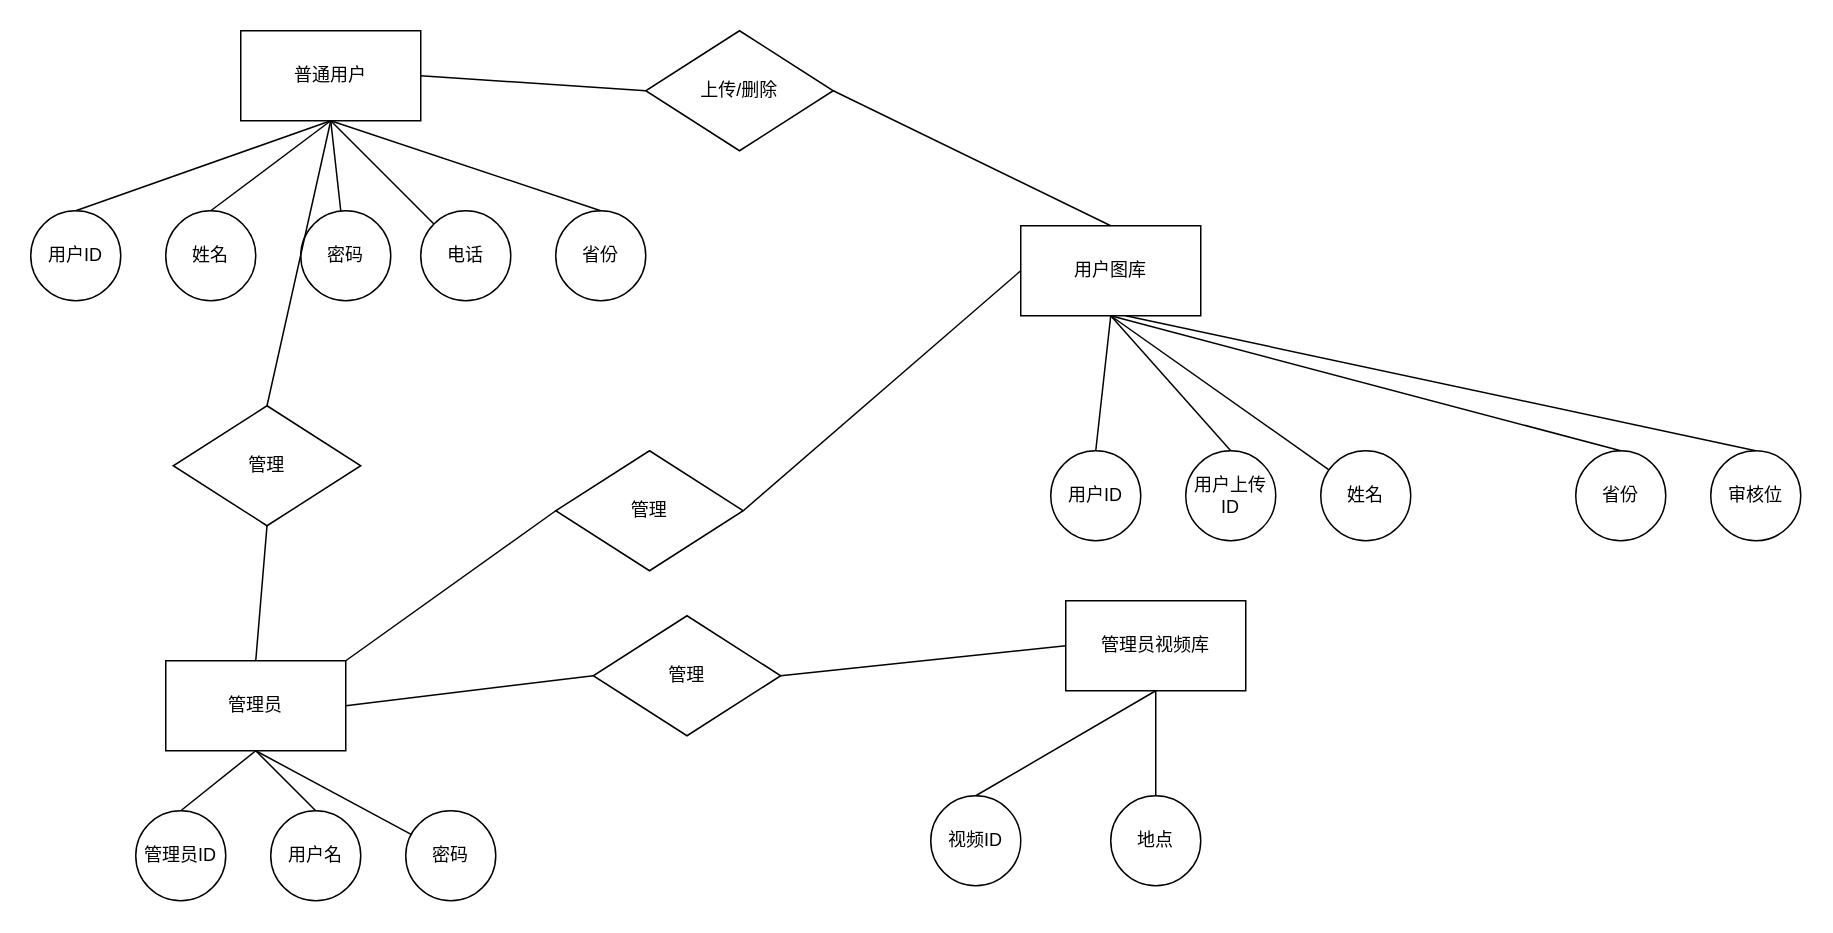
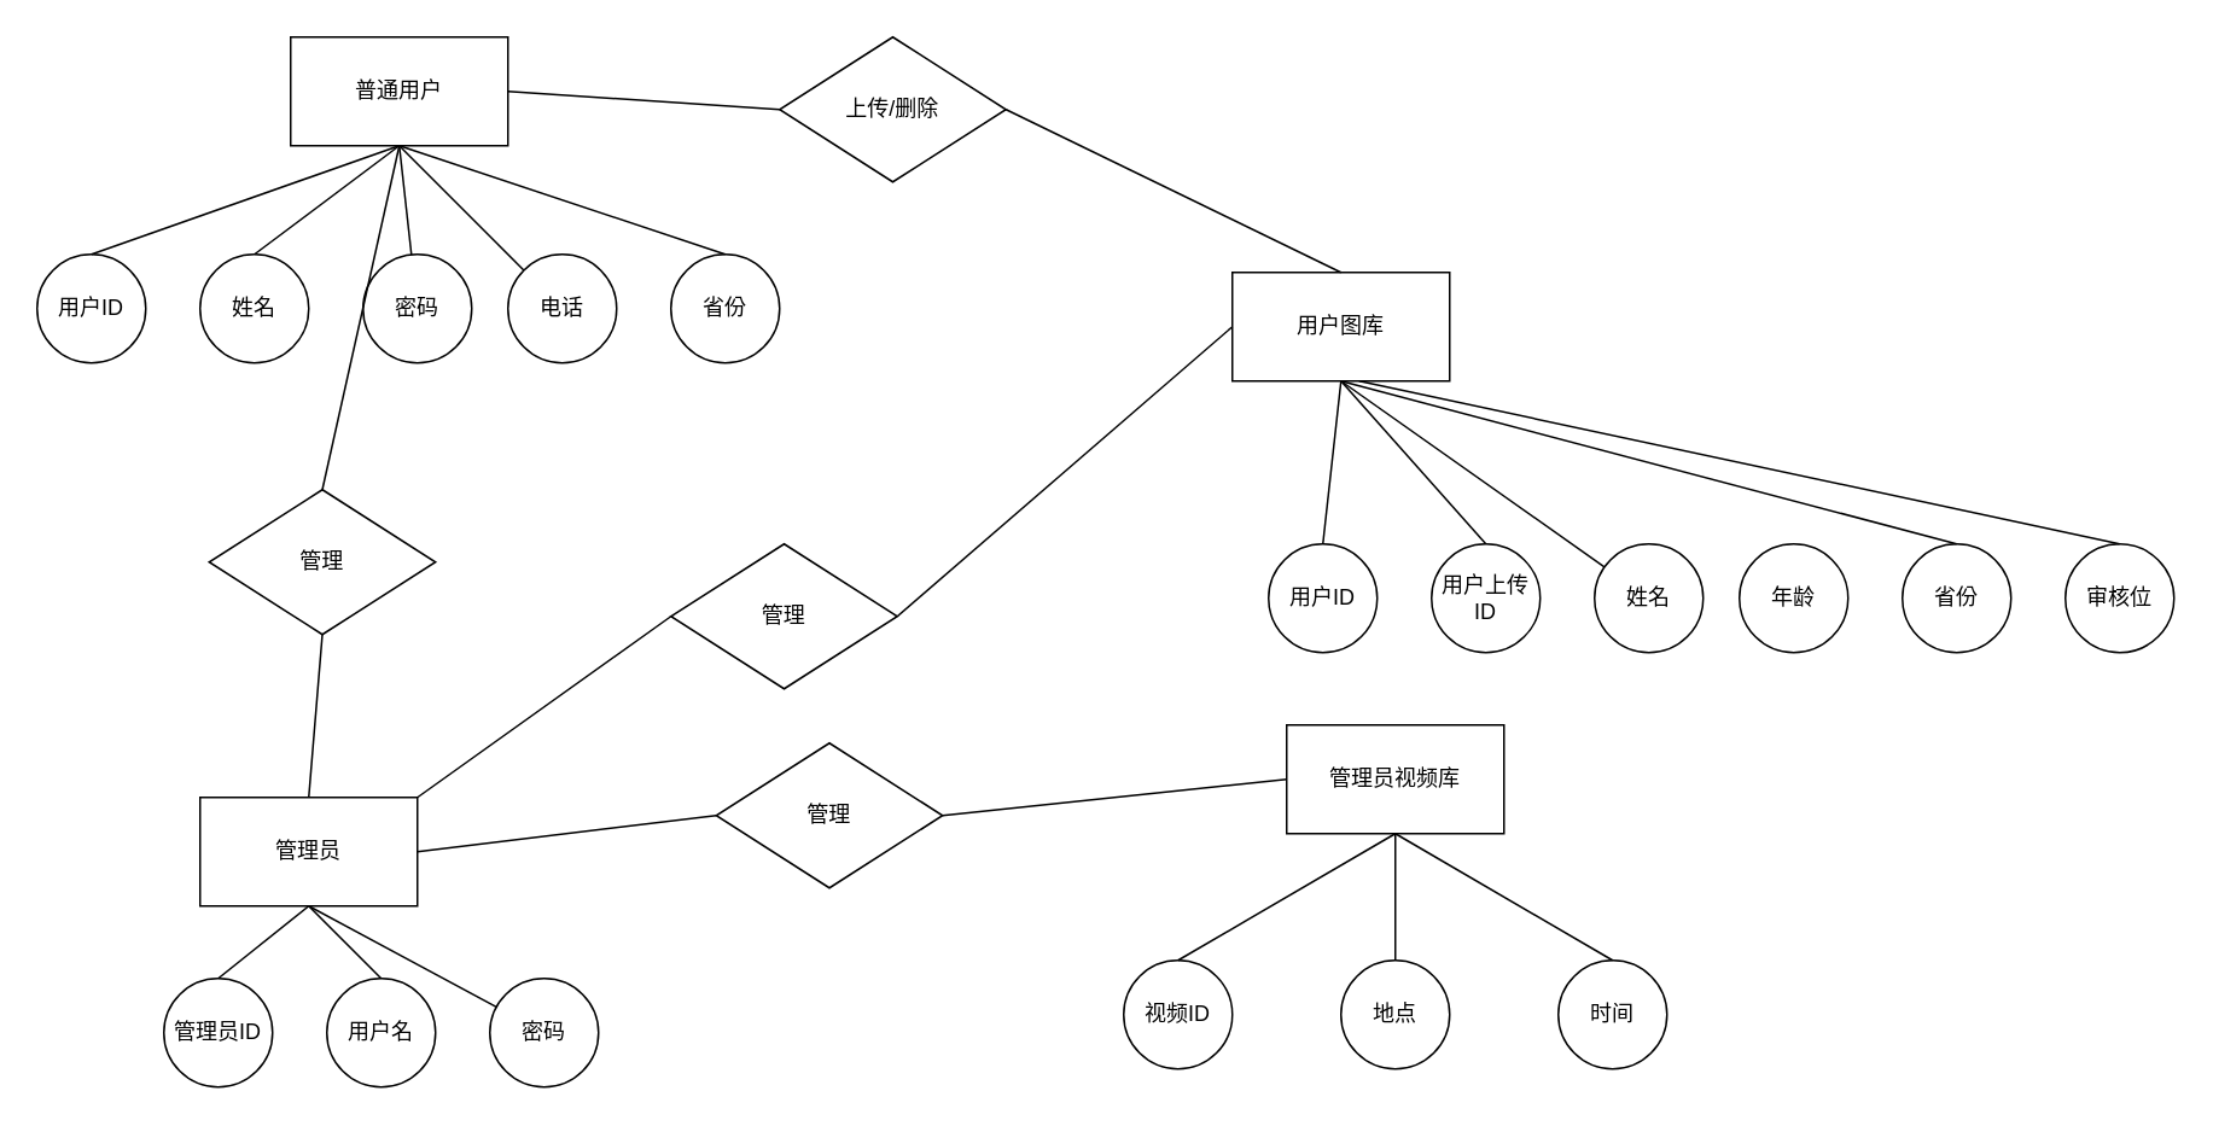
  <mxCell id="0" />
  <mxCell id="1" parent="0" />
  <mxCell id="2" value="普通用户" style="rounded=0;whiteSpace=wrap;html=1;" parent="1" vertex="1"><mxGeometry x="160" y="20" width="120" height="60" as="geometry" /></mxCell>
  <mxCell id="3" value="用户ID" style="ellipse;whiteSpace=wrap;html=1;" parent="1" vertex="1"><mxGeometry x="20" y="140" width="60" height="60" as="geometry" /></mxCell>
  <mxCell id="4" value="姓名" style="ellipse;whiteSpace=wrap;html=1;" parent="1" vertex="1"><mxGeometry x="110" y="140" width="60" height="60" as="geometry" /></mxCell>
  <mxCell id="5" value="密码" style="ellipse;whiteSpace=wrap;html=1;" parent="1" vertex="1"><mxGeometry x="200" y="140" width="60" height="60" as="geometry" /></mxCell>
  <mxCell id="6" value="电话" style="ellipse;whiteSpace=wrap;html=1;" parent="1" vertex="1"><mxGeometry x="280" y="140" width="60" height="60" as="geometry" /></mxCell>
  <mxCell id="7" value="省份" style="ellipse;whiteSpace=wrap;html=1;" parent="1" vertex="1"><mxGeometry x="370" y="140" width="60" height="60" as="geometry" /></mxCell>
  <mxCell id="8" value="" style="endArrow=none;html=1;rounded=0;exitX=0.5;exitY=0;exitDx=0;exitDy=0;entryX=0.5;entryY=1;entryDx=0;entryDy=0;" parent="1" source="3" target="2" edge="1"><mxGeometry width="50" height="50" relative="1" as="geometry"><mxPoint x="360" y="220" as="sourcePoint" /><mxPoint x="410" y="170" as="targetPoint" /></mxGeometry></mxCell>
  <mxCell id="9" value="" style="endArrow=none;html=1;rounded=0;exitX=0.5;exitY=0;exitDx=0;exitDy=0;entryX=0.5;entryY=1;entryDx=0;entryDy=0;" parent="1" source="4" target="2" edge="1"><mxGeometry width="50" height="50" relative="1" as="geometry"><mxPoint x="60" y="150" as="sourcePoint" /><mxPoint x="230" y="90" as="targetPoint" /></mxGeometry></mxCell>
  <mxCell id="10" value="" style="endArrow=none;html=1;rounded=0;entryX=0.5;entryY=1;entryDx=0;entryDy=0;" parent="1" source="5" target="2" edge="1"><mxGeometry width="50" height="50" relative="1" as="geometry"><mxPoint x="70" y="160" as="sourcePoint" /><mxPoint x="240" y="100" as="targetPoint" /></mxGeometry></mxCell>
  <mxCell id="11" value="" style="endArrow=none;html=1;rounded=0;entryX=0.5;entryY=1;entryDx=0;entryDy=0;" parent="1" source="6" target="2" edge="1"><mxGeometry width="50" height="50" relative="1" as="geometry"><mxPoint x="80" y="170" as="sourcePoint" /><mxPoint x="250" y="110" as="targetPoint" /></mxGeometry></mxCell>
  <mxCell id="12" value="" style="endArrow=none;html=1;rounded=0;exitX=0.5;exitY=0;exitDx=0;exitDy=0;entryX=0.5;entryY=1;entryDx=0;entryDy=0;" parent="1" source="7" target="2" edge="1"><mxGeometry width="50" height="50" relative="1" as="geometry"><mxPoint x="90" y="180" as="sourcePoint" /><mxPoint x="260" y="120" as="targetPoint" /></mxGeometry></mxCell>
  <mxCell id="13" value="用户图库" style="rounded=0;whiteSpace=wrap;html=1;" parent="1" vertex="1"><mxGeometry x="680" y="150" width="120" height="60" as="geometry" /></mxCell>
  <mxCell id="14" value="用户ID" style="ellipse;whiteSpace=wrap;html=1;" parent="1" vertex="1"><mxGeometry x="700" y="300" width="60" height="60" as="geometry" /></mxCell>
  <mxCell id="15" value="用户上传ID" style="ellipse;whiteSpace=wrap;html=1;" parent="1" vertex="1"><mxGeometry x="790" y="300" width="60" height="60" as="geometry" /></mxCell>
  <mxCell id="16" value="姓名" style="ellipse;whiteSpace=wrap;html=1;" parent="1" vertex="1"><mxGeometry x="880" y="300" width="60" height="60" as="geometry" /></mxCell>
+ <mxCell id="17" value="年龄" style="ellipse;whiteSpace=wrap;html=1;" parent="1" vertex="1"><mxGeometry x="960" y="300" width="60" height="60" as="geometry" /></mxCell>
  <mxCell id="18" value="省份" style="ellipse;whiteSpace=wrap;html=1;" parent="1" vertex="1"><mxGeometry x="1050" y="300" width="60" height="60" as="geometry" /></mxCell>
  <mxCell id="19" value="" style="endArrow=none;html=1;rounded=0;exitX=0.5;exitY=0;exitDx=0;exitDy=0;entryX=0.5;entryY=1;entryDx=0;entryDy=0;" parent="1" source="14" target="13" edge="1"><mxGeometry width="50" height="50" relative="1" as="geometry"><mxPoint x="1040" y="380" as="sourcePoint" /><mxPoint x="1090" y="330" as="targetPoint" /></mxGeometry></mxCell>
  <mxCell id="20" value="" style="endArrow=none;html=1;rounded=0;exitX=0.5;exitY=0;exitDx=0;exitDy=0;entryX=0.5;entryY=1;entryDx=0;entryDy=0;" parent="1" source="15" target="13" edge="1"><mxGeometry width="50" height="50" relative="1" as="geometry"><mxPoint x="740" y="310" as="sourcePoint" /><mxPoint x="910" y="250" as="targetPoint" /></mxGeometry></mxCell>
  <mxCell id="21" value="" style="endArrow=none;html=1;rounded=0;entryX=0.5;entryY=1;entryDx=0;entryDy=0;" parent="1" source="16" target="13" edge="1"><mxGeometry width="50" height="50" relative="1" as="geometry"><mxPoint x="750" y="320" as="sourcePoint" /><mxPoint x="920" y="260" as="targetPoint" /></mxGeometry></mxCell>
  <mxCell id="22" value="" style="endArrow=none;html=1;rounded=0;exitX=0.5;exitY=0;exitDx=0;exitDy=0;entryX=0.5;entryY=1;entryDx=0;entryDy=0;" parent="1" source="18" target="13" edge="1"><mxGeometry width="50" height="50" relative="1" as="geometry"><mxPoint x="770" y="340" as="sourcePoint" /><mxPoint x="940" y="280" as="targetPoint" /></mxGeometry></mxCell>
  <mxCell id="23" value="管理员" style="rounded=0;whiteSpace=wrap;html=1;" parent="1" vertex="1"><mxGeometry x="110" y="440" width="120" height="60" as="geometry" /></mxCell>
  <mxCell id="24" value="管理员ID" style="ellipse;whiteSpace=wrap;html=1;" parent="1" vertex="1"><mxGeometry x="90" y="540" width="60" height="60" as="geometry" /></mxCell>
  <mxCell id="25" value="用户名" style="ellipse;whiteSpace=wrap;html=1;" parent="1" vertex="1"><mxGeometry x="180" y="540" width="60" height="60" as="geometry" /></mxCell>
  <mxCell id="26" value="密码" style="ellipse;whiteSpace=wrap;html=1;" parent="1" vertex="1"><mxGeometry x="270" y="540" width="60" height="60" as="geometry" /></mxCell>
  <mxCell id="27" value="" style="endArrow=none;html=1;rounded=0;exitX=0.5;exitY=0;exitDx=0;exitDy=0;entryX=0.5;entryY=1;entryDx=0;entryDy=0;" parent="1" source="24" target="23" edge="1"><mxGeometry width="50" height="50" relative="1" as="geometry"><mxPoint x="350" y="620" as="sourcePoint" /><mxPoint x="400" y="570" as="targetPoint" /></mxGeometry></mxCell>
  <mxCell id="28" value="" style="endArrow=none;html=1;rounded=0;exitX=0.5;exitY=0;exitDx=0;exitDy=0;entryX=0.5;entryY=1;entryDx=0;entryDy=0;" parent="1" source="25" target="23" edge="1"><mxGeometry width="50" height="50" relative="1" as="geometry"><mxPoint x="50" y="550" as="sourcePoint" /><mxPoint x="220" y="490" as="targetPoint" /></mxGeometry></mxCell>
  <mxCell id="29" value="" style="endArrow=none;html=1;rounded=0;entryX=0.5;entryY=1;entryDx=0;entryDy=0;" parent="1" source="26" target="23" edge="1"><mxGeometry width="50" height="50" relative="1" as="geometry"><mxPoint x="60" y="560" as="sourcePoint" /><mxPoint x="230" y="500" as="targetPoint" /></mxGeometry></mxCell>
  <mxCell id="30" value="管理员视频库" style="rounded=0;whiteSpace=wrap;html=1;" parent="1" vertex="1"><mxGeometry x="710" y="400" width="120" height="60" as="geometry" /></mxCell>
  <mxCell id="31" value="视频ID" style="ellipse;whiteSpace=wrap;html=1;" parent="1" vertex="1"><mxGeometry x="620" y="530" width="60" height="60" as="geometry" /></mxCell>
  <mxCell id="32" value="地点" style="ellipse;whiteSpace=wrap;html=1;" parent="1" vertex="1"><mxGeometry x="740" y="530" width="60" height="60" as="geometry" /></mxCell>
+ <mxCell id="33" value="时间" style="ellipse;whiteSpace=wrap;html=1;" parent="1" vertex="1"><mxGeometry x="860" y="530" width="60" height="60" as="geometry" /></mxCell>
  <mxCell id="34" value="" style="endArrow=none;html=1;rounded=0;exitX=0.5;exitY=0;exitDx=0;exitDy=0;entryX=0.5;entryY=1;entryDx=0;entryDy=0;" parent="1" source="31" target="30" edge="1"><mxGeometry width="50" height="50" relative="1" as="geometry"><mxPoint x="910" y="600" as="sourcePoint" /><mxPoint x="960" y="550" as="targetPoint" /></mxGeometry></mxCell>
  <mxCell id="35" value="" style="endArrow=none;html=1;rounded=0;entryX=0.5;entryY=1;entryDx=0;entryDy=0;" parent="1" source="32" target="30" edge="1"><mxGeometry width="50" height="50" relative="1" as="geometry"><mxPoint x="630" y="550" as="sourcePoint" /><mxPoint x="800" y="490" as="targetPoint" /></mxGeometry></mxCell>
+ <mxCell id="36" value="" style="endArrow=none;html=1;rounded=0;exitX=0.5;exitY=0;exitDx=0;exitDy=0;entryX=0.5;entryY=1;entryDx=0;entryDy=0;" parent="1" source="33" target="30" edge="1"><mxGeometry width="50" height="50" relative="1" as="geometry"><mxPoint x="640" y="560" as="sourcePoint" /><mxPoint x="810" y="500" as="targetPoint" /></mxGeometry></mxCell>
  <mxCell id="37" value="管理" style="rhombus;whiteSpace=wrap;html=1;" parent="1" vertex="1"><mxGeometry x="115" y="270" width="125" height="80" as="geometry" /></mxCell>
  <mxCell id="38" value="" style="endArrow=none;html=1;rounded=0;exitX=0.5;exitY=0;exitDx=0;exitDy=0;" parent="1" source="37" edge="1"><mxGeometry width="50" height="50" relative="1" as="geometry"><mxPoint x="360" y="330" as="sourcePoint" /><mxPoint x="220" y="80" as="targetPoint" /></mxGeometry></mxCell>
  <mxCell id="39" value="" style="endArrow=none;html=1;rounded=0;exitX=0.5;exitY=1;exitDx=0;exitDy=0;entryX=0.5;entryY=0;entryDx=0;entryDy=0;" parent="1" source="37" target="23" edge="1"><mxGeometry width="50" height="50" relative="1" as="geometry"><mxPoint x="183" y="240" as="sourcePoint" /><mxPoint x="230" y="90" as="targetPoint" /></mxGeometry></mxCell>
  <mxCell id="40" value="管理" style="rhombus;whiteSpace=wrap;html=1;" parent="1" vertex="1"><mxGeometry x="395" y="410" width="125" height="80" as="geometry" /></mxCell>
  <mxCell id="41" value="" style="endArrow=none;html=1;rounded=0;exitX=1;exitY=0.5;exitDx=0;exitDy=0;entryX=0;entryY=0.5;entryDx=0;entryDy=0;" parent="1" source="23" target="40" edge="1"><mxGeometry width="50" height="50" relative="1" as="geometry"><mxPoint x="183" y="320" as="sourcePoint" /><mxPoint x="240" y="360" as="targetPoint" /></mxGeometry></mxCell>
  <mxCell id="42" value="" style="endArrow=none;html=1;rounded=0;exitX=1;exitY=0.5;exitDx=0;exitDy=0;entryX=0;entryY=0.5;entryDx=0;entryDy=0;" parent="1" source="40" target="30" edge="1"><mxGeometry width="50" height="50" relative="1" as="geometry"><mxPoint x="193" y="330" as="sourcePoint" /><mxPoint x="250" y="370" as="targetPoint" /></mxGeometry></mxCell>
  <mxCell id="43" value="管理" style="rhombus;whiteSpace=wrap;html=1;" parent="1" vertex="1"><mxGeometry x="370" y="300" width="125" height="80" as="geometry" /></mxCell>
  <mxCell id="44" value="" style="endArrow=none;html=1;rounded=0;exitX=1;exitY=0;exitDx=0;exitDy=0;entryX=0;entryY=0.5;entryDx=0;entryDy=0;" parent="1" source="23" target="43" edge="1"><mxGeometry width="50" height="50" relative="1" as="geometry"><mxPoint x="300" y="390" as="sourcePoint" /><mxPoint x="425" y="370" as="targetPoint" /></mxGeometry></mxCell>
  <mxCell id="45" value="" style="endArrow=none;html=1;rounded=0;exitX=0;exitY=0.5;exitDx=0;exitDy=0;entryX=1;entryY=0.5;entryDx=0;entryDy=0;" parent="1" source="13" target="43" edge="1"><mxGeometry width="50" height="50" relative="1" as="geometry"><mxPoint x="300" y="360" as="sourcePoint" /><mxPoint x="380" y="270" as="targetPoint" /></mxGeometry></mxCell>
  <mxCell id="46" value="上传/删除" style="rhombus;whiteSpace=wrap;html=1;" parent="1" vertex="1"><mxGeometry x="430" y="20" width="125" height="80" as="geometry" /></mxCell>
  <mxCell id="47" value="" style="endArrow=none;html=1;rounded=0;exitX=0;exitY=0.5;exitDx=0;exitDy=0;entryX=1;entryY=0.5;entryDx=0;entryDy=0;" parent="1" source="46" target="2" edge="1"><mxGeometry width="50" height="50" relative="1" as="geometry"><mxPoint x="690" y="190" as="sourcePoint" /><mxPoint x="505" y="350" as="targetPoint" /></mxGeometry></mxCell>
  <mxCell id="48" value="" style="endArrow=none;html=1;rounded=0;exitX=0.5;exitY=0;exitDx=0;exitDy=0;entryX=1;entryY=0.5;entryDx=0;entryDy=0;" parent="1" source="13" target="46" edge="1"><mxGeometry width="50" height="50" relative="1" as="geometry"><mxPoint x="440" y="70" as="sourcePoint" /><mxPoint x="290" y="60" as="targetPoint" /></mxGeometry></mxCell>
  <mxCell id="49" value="审核位" style="ellipse;whiteSpace=wrap;html=1;" vertex="1" parent="1"><mxGeometry x="1140" y="300" width="60" height="60" as="geometry" /></mxCell>
  <mxCell id="50" value="" style="endArrow=none;html=1;rounded=0;exitX=0.5;exitY=0;exitDx=0;exitDy=0;" edge="1" parent="1" source="49"><mxGeometry width="50" height="50" relative="1" as="geometry"><mxPoint x="1090" y="310" as="sourcePoint" /><mxPoint x="750" y="210" as="targetPoint" /></mxGeometry></mxCell>
